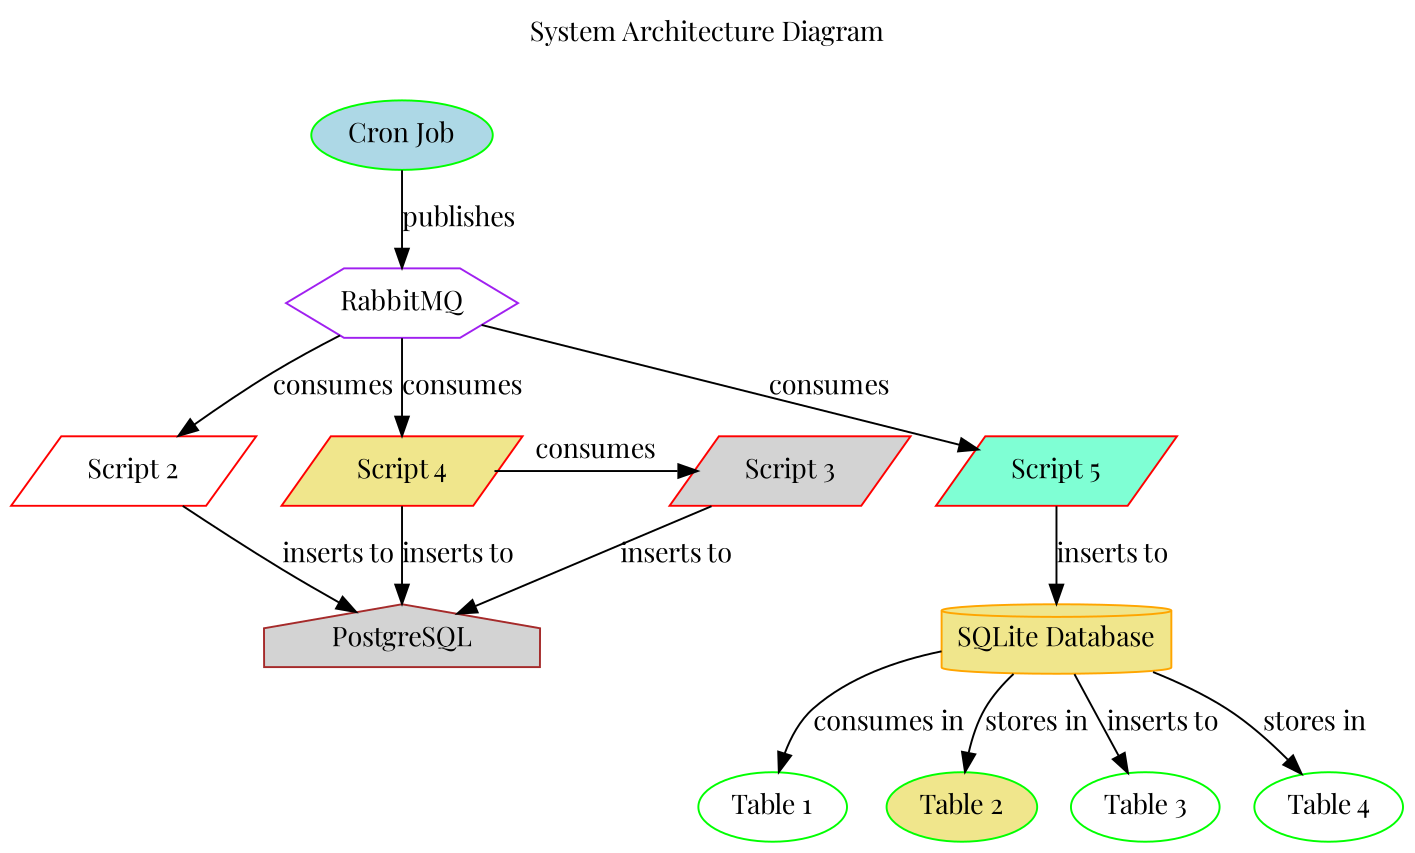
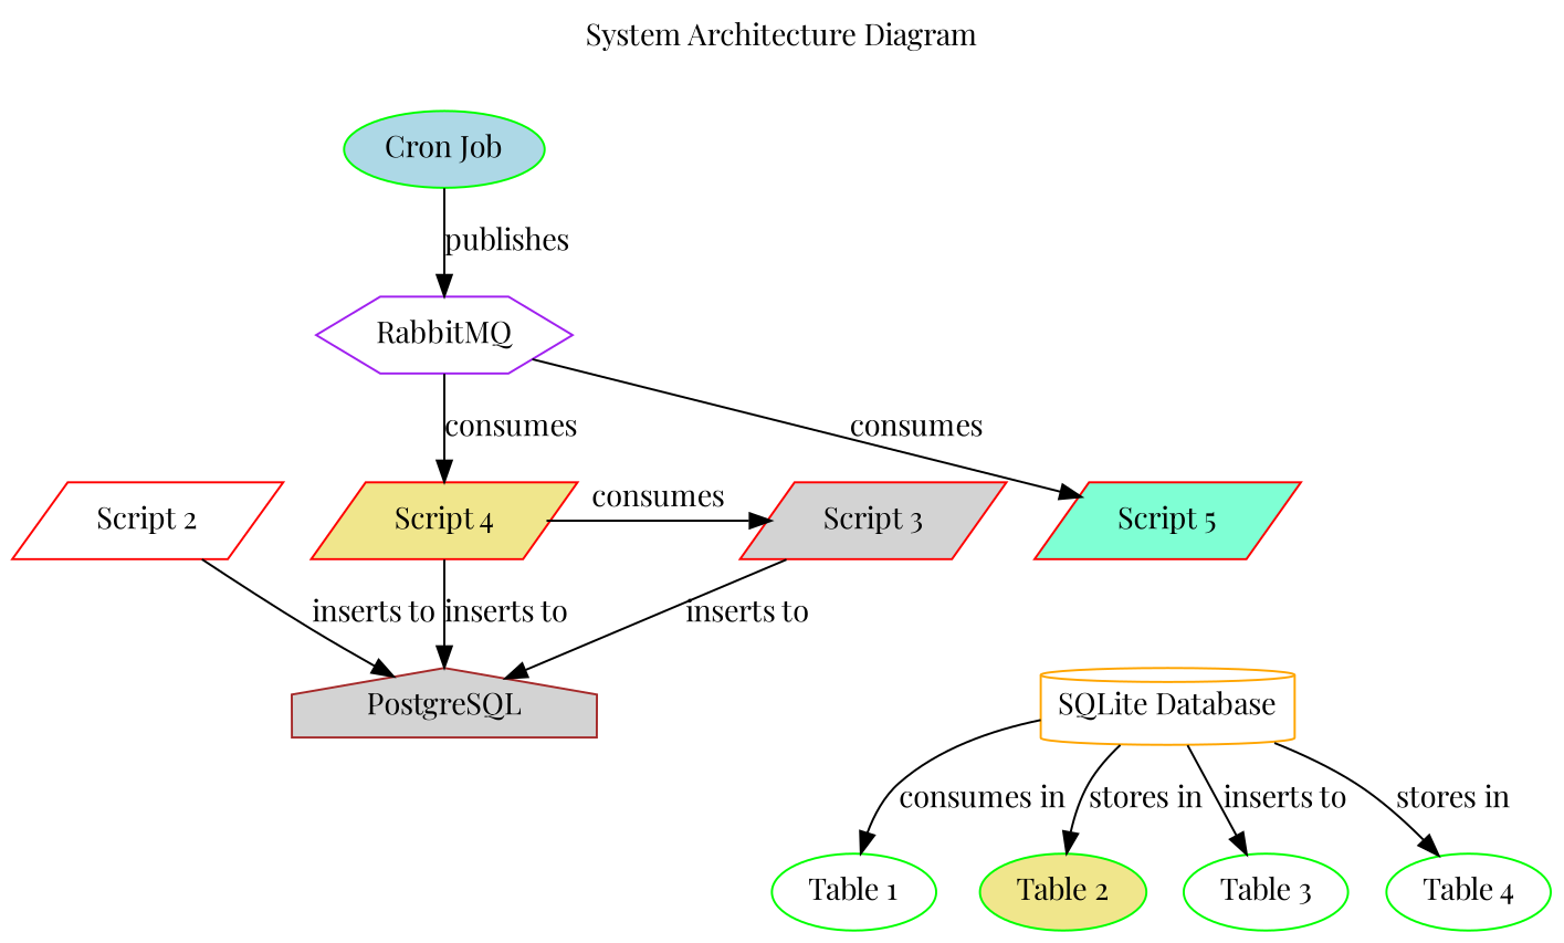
  digraph {
    fontname="Playfair Display"
    label="System Architecture Diagram"
    labeljust=c
    labelloc=t
    node [color=green fillcolor=white fontname="Playfair Display" shape=ellipse style=filled]
    edge [fontname="Playfair Display"]
    n1 [color=red label="Script 2" shape=parallelogram]
    n2 [color=red fillcolor=lightgrey label="Script 3" shape=parallelogram]
    n3 [color=red fillcolor=khaki label="Script 4" shape=parallelogram]
    n4 [color=red fillcolor=aquamarine label="Script 5" shape=parallelogram]
    n5 [color=brown fillcolor=lightgrey label=PostgreSQL shape=house]
-   n6 [color=orange fillcolor=khaki label="SQLite Database" shape=cylinder]
+   n6 [color=orange label="SQLite Database" shape=cylinder]
    n7 [color=purple label=RabbitMQ shape=hexagon]
    n8 [label="Table 1"]
    n9 [fillcolor=khaki label="Table 2"]
    n10 [label="Table 3"]
    n11 [label="Table 4"]
    n12 [fillcolor=lightblue label="Cron Job"]
    subgraph sub_1 {
      rank=same
      n1
      n2
      n3
      n4
    }
    n1 -> n5 [label="inserts to"]
    n2 -> n5 [label="inserts to"]
    n3 -> n2 [label=consumes]
    n3 -> n5 [label="inserts to"]
-   n4 -> n6 [label="inserts to"]
    n6 -> n8 [label="consumes in"]
    n6 -> n9 [label="stores in"]
    n6 -> n10 [label="inserts to"]
    n6 -> n11 [label="stores in"]
-   n7 -> n1 [label=consumes]
    n7 -> n3 [label=consumes]
    n7 -> n4 [label=consumes]
    n12 -> n7 [label=publishes]
  }
